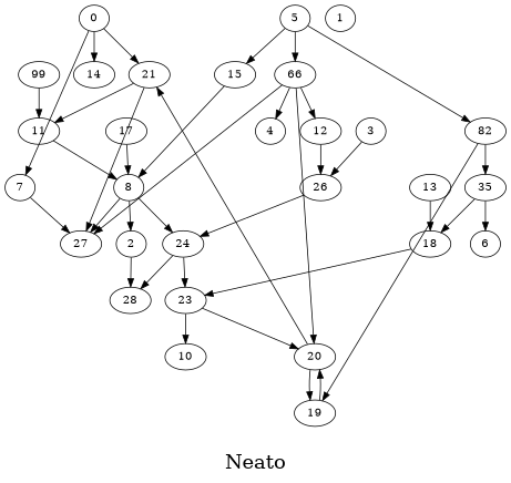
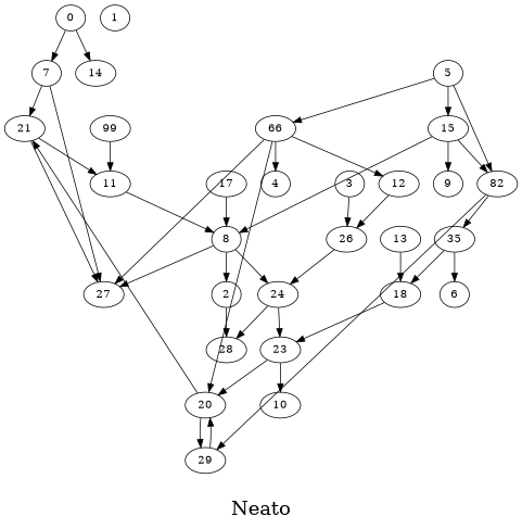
  digraph {
    fontsize=24
    label="\nNeato\n"
    splines=false
    node [shape=ellipse]
    0 [height=0.3 width=0.3]
    7 [height=0.3 width=0.3]
    14 [height=0.3 width=0.3]
    21 [height=0.3 width=0.3]
    27 [height=0.3 width=0.3]
    1 [height=0.3 width=0.3]
    2 [height=0.3 width=0.3]
    28 [height=0.3 width=0.3]
    3 [height=0.3 width=0.3]
    26 [height=0.3 width=0.3]
    24 [height=0.3 width=0.3]
    5 [height=0.3 width=0.3]
    15 [height=0.3 width=0.3]
    n14 [height=0.3 label=66 width=0.3]
    n15 [height=0.3 label=82 width=0.3]
    8 [height=0.3 width=0.3]
+   9 [height=0.3 width=0.3]
    12 [height=0.3 width=0.3]
    4 [height=0.3 width=0.3]
    20 [height=0.3 width=0.3]
-   19 [height=0.3 width=0.3]
+   19 [height=0.3 width=0.3 label=29]
    n22 [height=0.3 label=35 width=0.3]
    11 [height=0.3 width=0.3]
    23 [height=0.3 width=0.3]
    13 [height=0.3 width=0.3]
    18 [height=0.3 width=0.3]
    17 [height=0.3 width=0.3]
    10 [height=0.3 width=0.3]
    6 [height=0.3 width=0.3]
    n30 [height=0.3 label=99 width=0.3]
    0 -> 7
    0 -> 14
-   0 -> 21
+   7 -> 21
    7 -> 27
    21 -> 27
    21 -> 11
    2 -> 28
    3 -> 26
    26 -> 24
    24 -> 28
    24 -> 23
    5 -> 15
    5 -> n14
    5 -> n15
+   15 -> n15
    15 -> 8
+   15 -> 9
    n14 -> 27
    n14 -> 12
    n14 -> 4
    n14 -> 20
    n15 -> 19
    n15 -> n22
    8 -> 27
    8 -> 2
    8 -> 24
    12 -> 26
    20 -> 21
    20 -> 19
    19 -> 20
    n22 -> 18
    n22 -> 6
    11 -> 8
    23 -> 20
    23 -> 10
    13 -> 18
    18 -> 23
    17 -> 8
    n30 -> 11
  }
